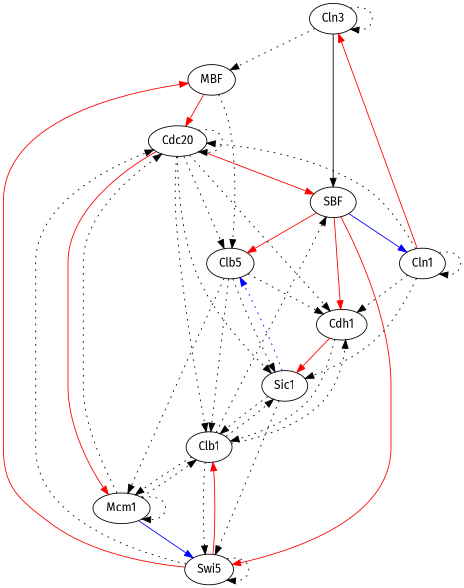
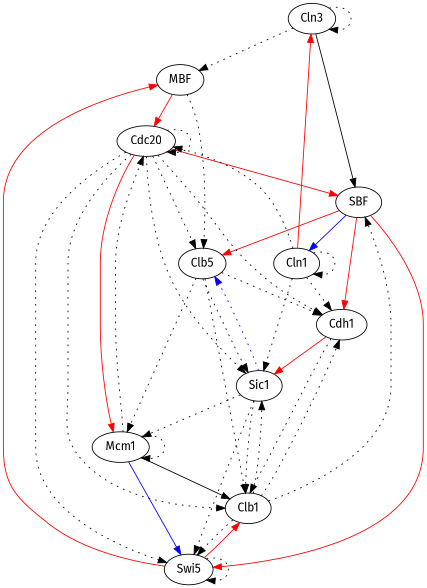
  digraph {
    fontname="Fira Sans"
    node [fontname="Fira Sans"]
    edge [fontname="Fira Sans" style=dotted]
    n1 [label=Cln3]
    n2 [label=MBF]
    n3 [label=SBF]
    n4 [label=Cdc20]
    n5 [label=Clb5]
    n6 [label=Cln1]
    n7 [label=Cdh1]
    n8 [label=Swi5]
    n9 [label=Sic1]
    n10 [label=Clb1]
    n11 [label=Mcm1]
    n1 -> n1
    n1 -> n2
    n1 -> n3 [style=solid]
    n2 -> n4 [color=red style=""]
    n2 -> n5
    n3 -> n5 [color=red style=""]
    n3 -> n6 [color=blue style=""]
    n3 -> n7 [color=red style=""]
    n3 -> n8 [color=red style=""]
    n4 -> n3 [color=red style=""]
    n4 -> n4
    n4 -> n5
    n4 -> n7
-   n8 -> n4
+   n4 -> n8
    n4 -> n9
    n4 -> n10
    n4 -> n11 [color=red style=""]
    n5 -> n7
    n5 -> n9
    n5 -> n10
    n5 -> n11
    n6 -> n1 [color=red style=""]
    n6 -> n4
    n6 -> n6
    n6 -> n7
    n6 -> n9
    n7 -> n9 [color=red style=""]
    n7 -> n10
    n8 -> n2 [color=red style=""]
    n8 -> n8
    n8 -> n10 [color=red style=""]
    n9 -> n5 [color=blue]
    n9 -> n8
    n9 -> n10
    n10 -> n3
    n10 -> n7
    n10 -> n8
    n10 -> n9
-   n10 -> n11
+   n9 -> n11
    n11 -> n4
    n11 -> n8 [color=blue style=""]
-   n11 -> n10
+   n11 -> n10 [style=solid]
    n11 -> n11
  }
